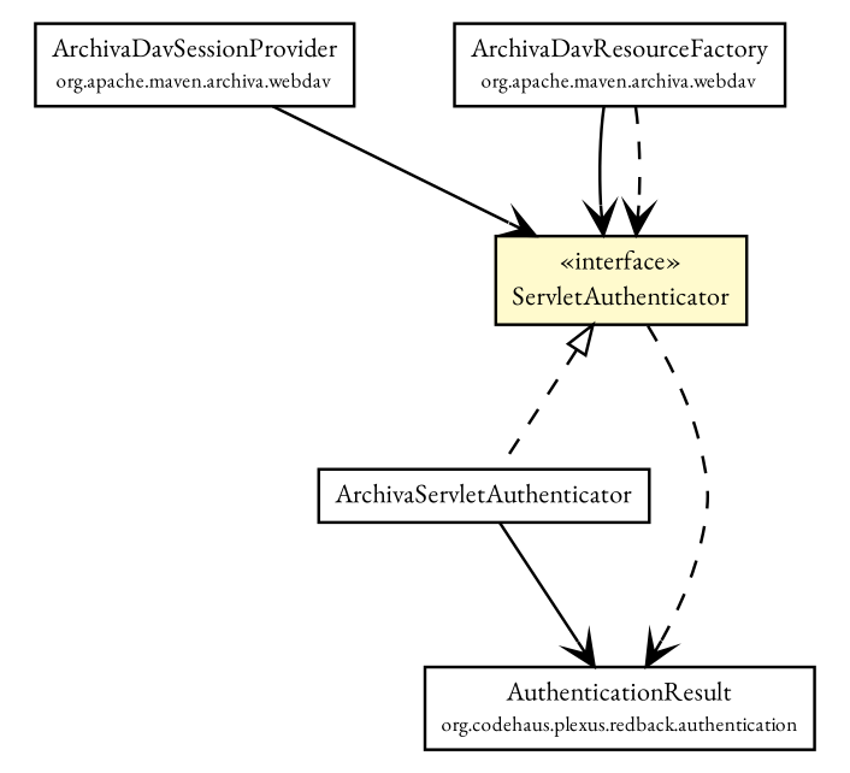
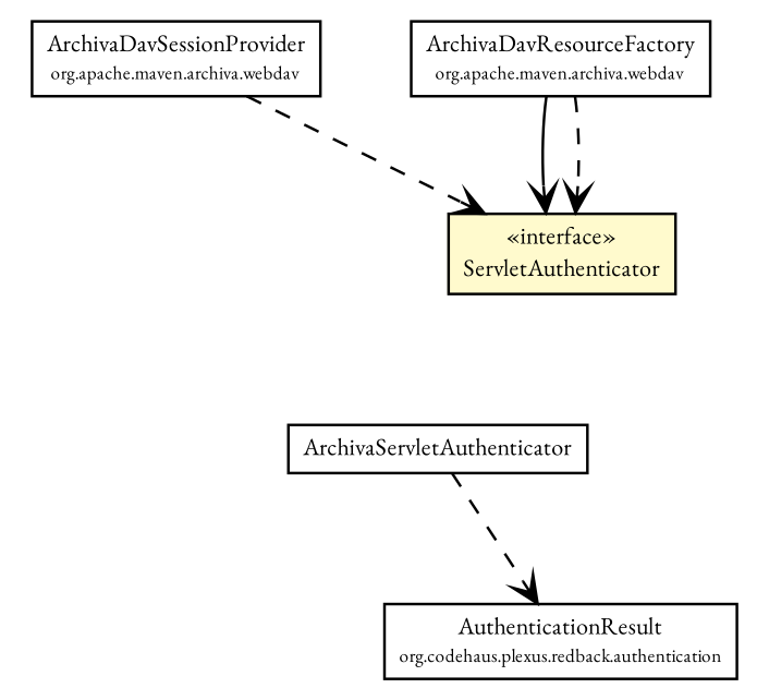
  digraph {
    fontname="EB Garamond"
    node [fontcolor=black fontname="EB Garamond" fontsize=9.0 shape=plaintext]
    edge [fontname="EB Garamond" fontsize=10.0 headport=p labelfontname=Helvetica labelfontsize=10 style=dashed tailport=p arrowhead=open color=black fontcolor=black]
    n1 [label=<<table border="0" cellborder="1" cellspacing="0" cellpadding="2" port="p" bgcolor="lemonChiffon" href="./ServletAuthenticator.html"> 		<tr><td><table border="0" cellspacing="0" cellpadding="1"> 			<tr><td> &laquo;interface&raquo; </td></tr> 			<tr><td> ServletAuthenticator </td></tr> 		</table></td></tr> 		</table>>]
    n2 [label=<<table border="0" cellborder="1" cellspacing="0" cellpadding="2" port="p" href="./ArchivaServletAuthenticator.html"> 		<tr><td><table border="0" cellspacing="0" cellpadding="1"> 			<tr><td> ArchivaServletAuthenticator </td></tr> 		</table></td></tr> 		</table>>]
    n3 [label=<<table border="0" cellborder="1" cellspacing="0" cellpadding="2" port="p" href="http://java.sun.com/j2se/1.4.2/docs/api/org/codehaus/plexus/redback/authentication/AuthenticationResult.html"> 		<tr><td><table border="0" cellspacing="0" cellpadding="1"> 			<tr><td> AuthenticationResult </td></tr> 			<tr><td><font point-size="7.0"> org.codehaus.plexus.redback.authentication </font></td></tr> 		</table></td></tr> 		</table>>]
    n4 [label=<<table border="0" cellborder="1" cellspacing="0" cellpadding="2" port="p" href="../webdav/ArchivaDavSessionProvider.html"> 		<tr><td><table border="0" cellspacing="0" cellpadding="1"> 			<tr><td> ArchivaDavSessionProvider </td></tr> 			<tr><td><font point-size="7.0"> org.apache.maven.archiva.webdav </font></td></tr> 		</table></td></tr> 		</table>>]
    n5 [label=<<table border="0" cellborder="1" cellspacing="0" cellpadding="2" port="p" href="../webdav/ArchivaDavResourceFactory.html"> 		<tr><td><table border="0" cellspacing="0" cellpadding="1"> 			<tr><td> ArchivaDavResourceFactory </td></tr> 			<tr><td><font point-size="7.0"> org.apache.maven.archiva.webdav </font></td></tr> 		</table></td></tr> 		</table>>]
-   n1 -> n2 [arrowtail=empty dir=back fontsize=10 arrowhead="" color="" fontcolor=""]
-   n1 -> n3
-   n2 -> n3 [style=solid]
-   n4 -> n1 [style=""]
+   n2 -> n3
+   n4 -> n1
    n5 -> n1 [style=""]
    n5 -> n1
  }
